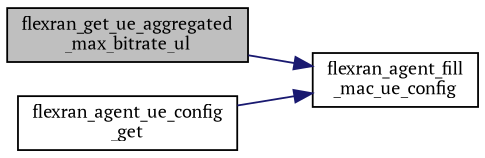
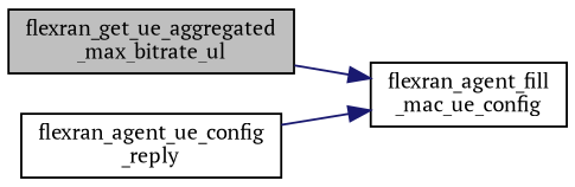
  digraph {
    fontname="PT Serif"
    rankdir=RL
    node [color=black fillcolor=white fontname="PT Serif" fontsize=10 shape=record style=filled]
    edge [color=midnightblue dir=back fontname="PT Serif" fontsize=10 labelfontname=Helvetica labelfontsize=10 style=solid]
    n1 [fillcolor=grey75 fontcolor=black height=0.2 label="flexran_get_ue_aggregated\l_max_bitrate_ul" width=0.4]
    n2 [height=0.2 label="flexran_agent_fill\l_mac_ue_config" width=0.4]
-   n3 [height=0.2 label="flexran_agent_ue_config\l_get" width=0.4]
+   n3 [height=0.2 label="flexran_agent_ue_config\l_reply" width=0.4]
    n2 -> n1
    n2 -> n3
  }
